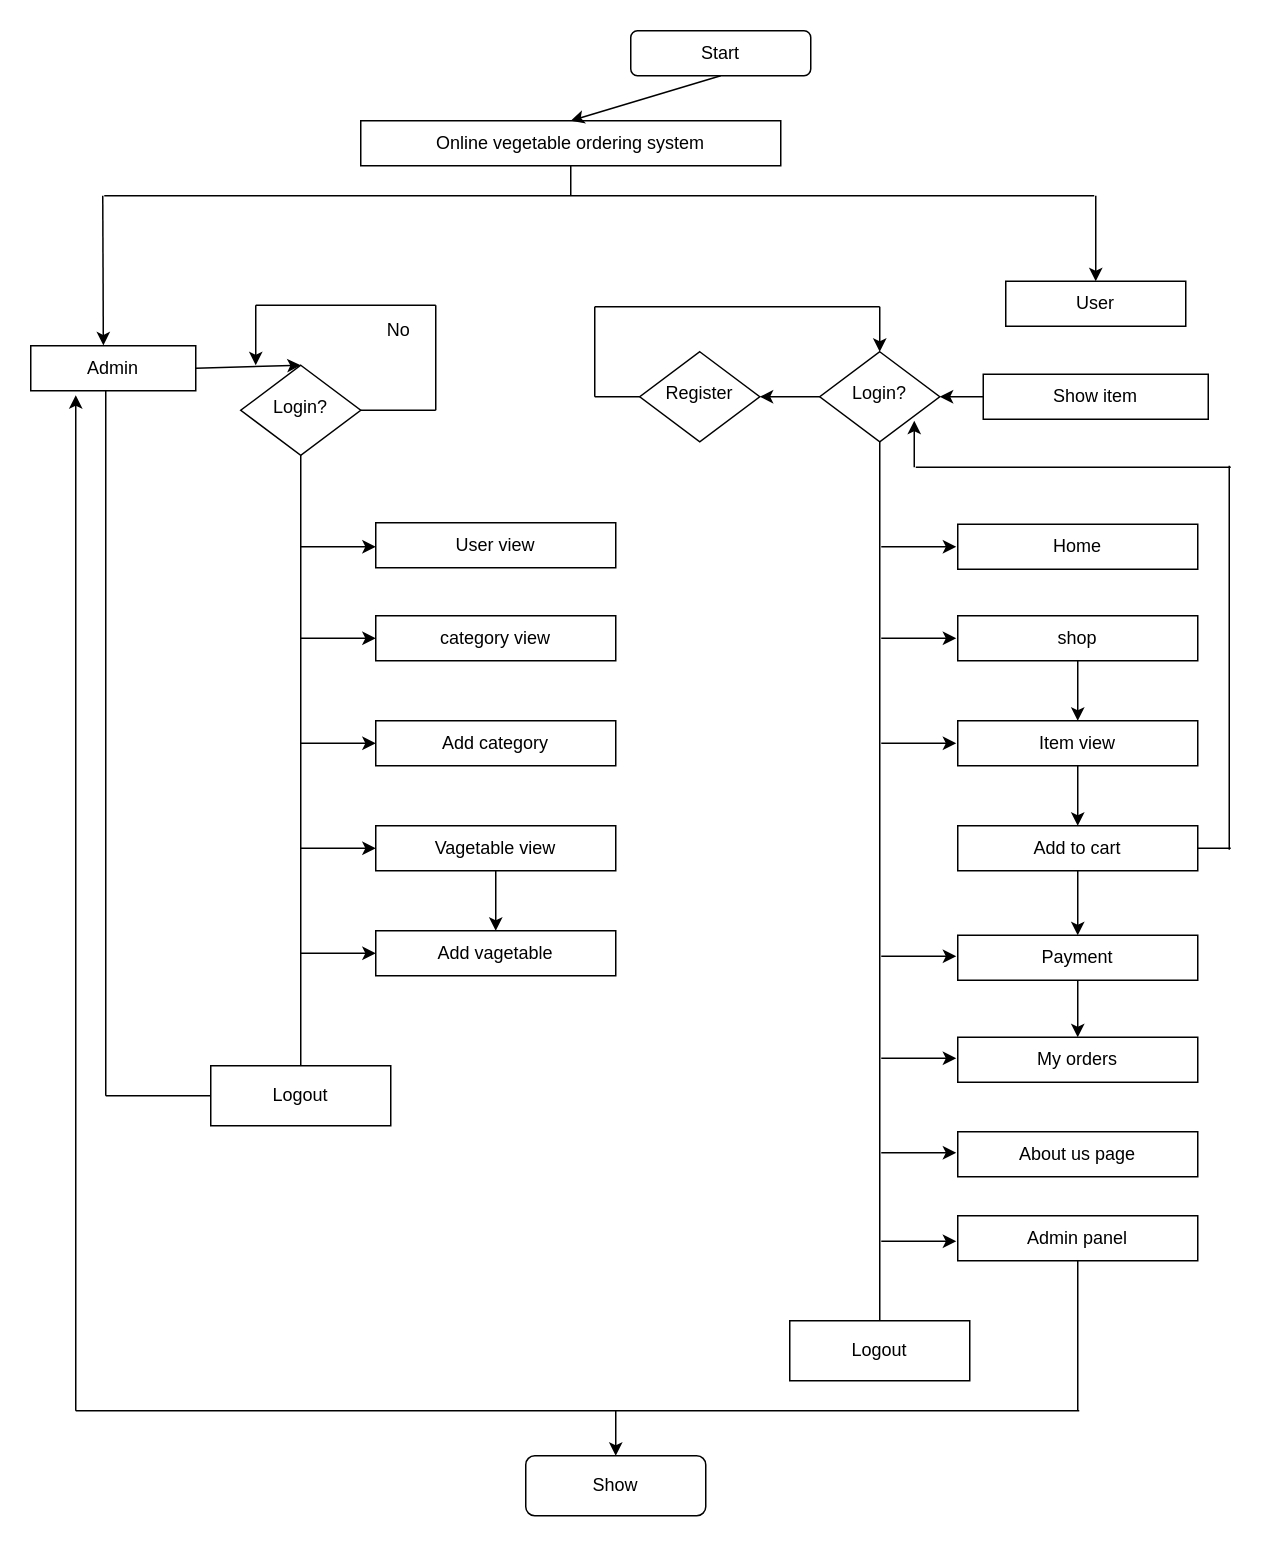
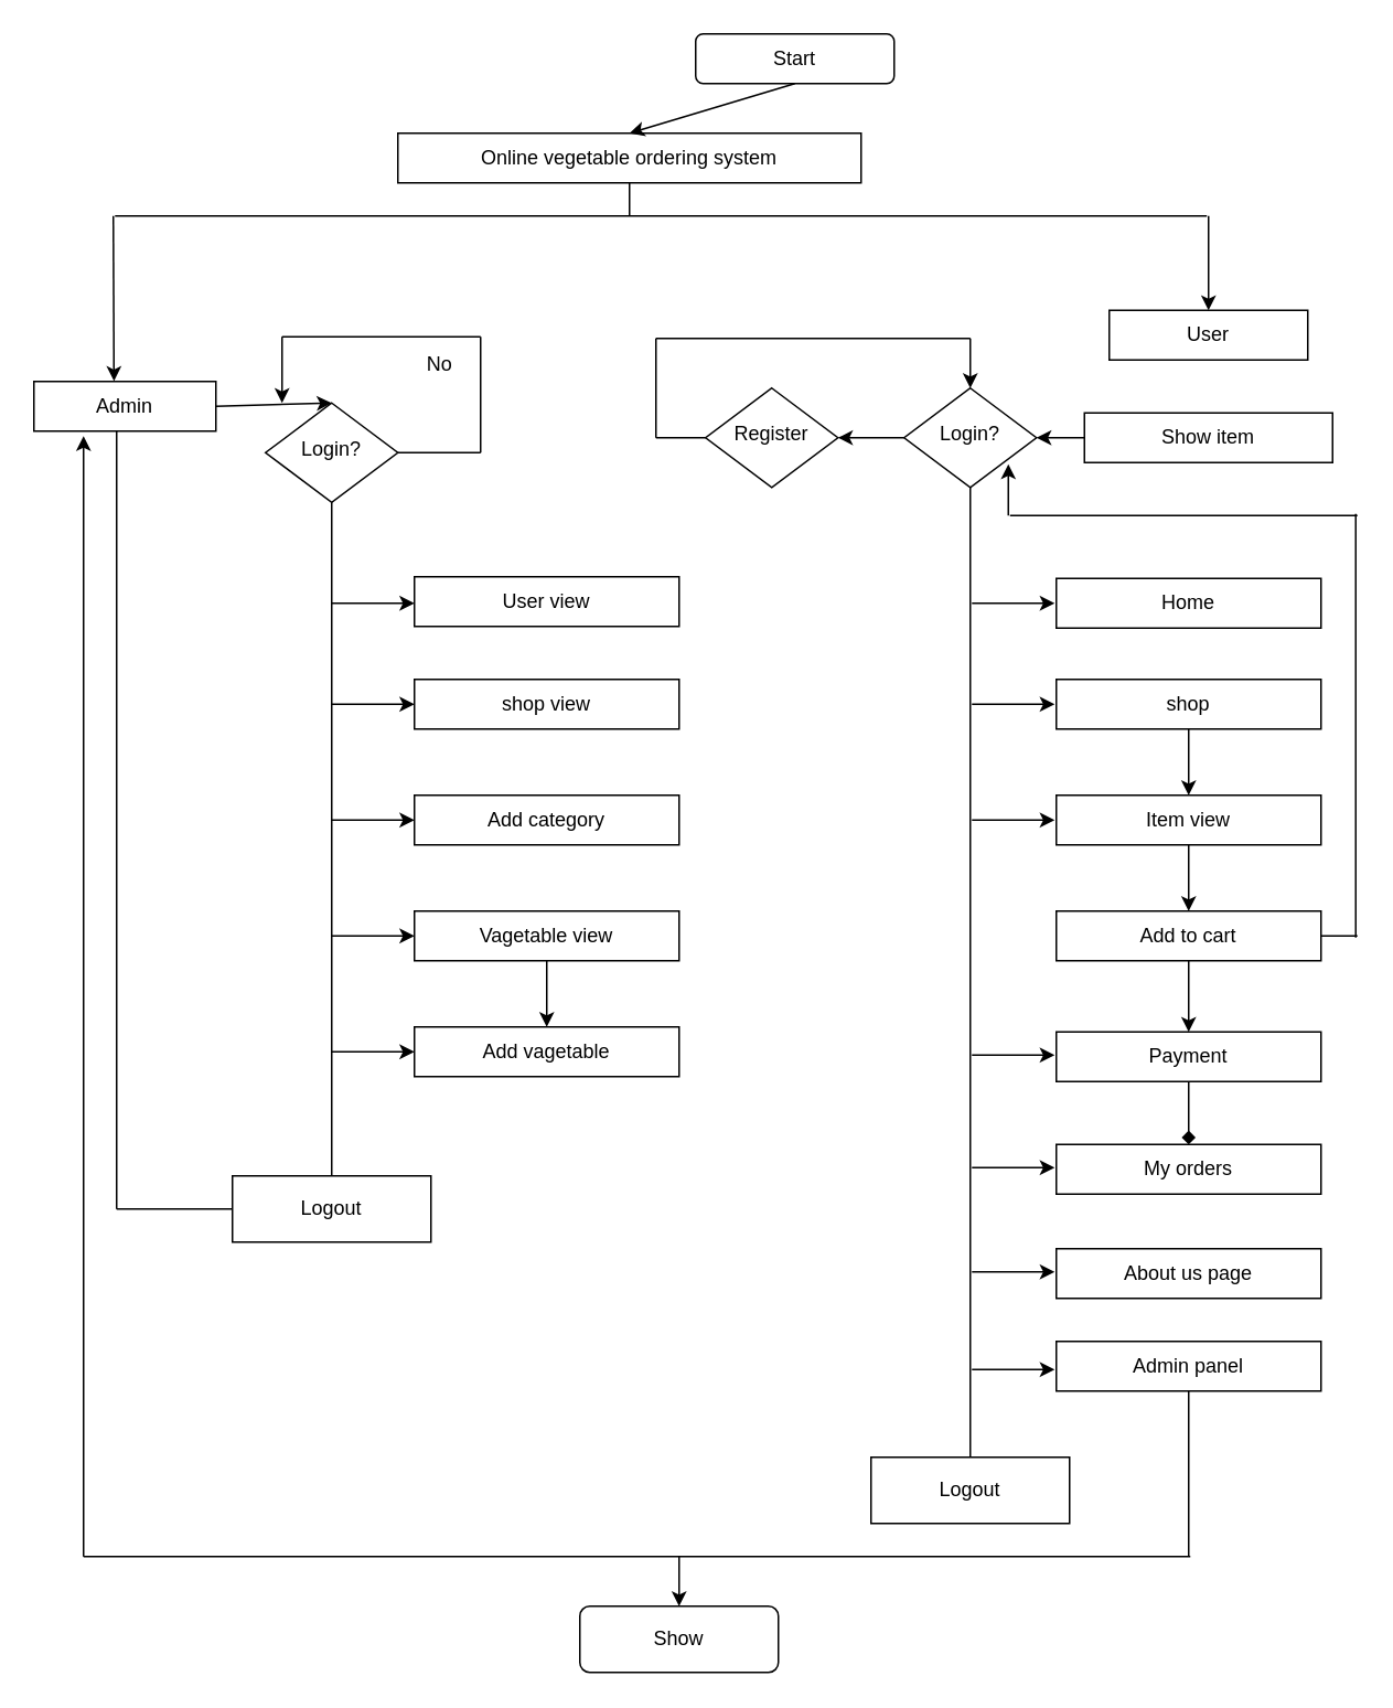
  <mxCell id="0" />
  <mxCell id="1" parent="0" />
  <mxCell id="2" value="Login?" style="rhombus;whiteSpace=wrap;html=1;shadow=0;fontFamily=Helvetica;fontSize=12;align=center;strokeWidth=1;spacing=6;spacingTop=-4;" parent="1" vertex="1"><mxGeometry x="546" y="234" width="80" height="60" as="geometry" /></mxCell>
  <mxCell id="3" value="User" style="whiteSpace=wrap;html=1;" parent="1" vertex="1"><mxGeometry x="670" y="187" width="120" height="30" as="geometry" /></mxCell>
  <mxCell id="4" value="Admin" style="whiteSpace=wrap;html=1;" parent="1" vertex="1"><mxGeometry x="20" y="230" width="110" height="30" as="geometry" /></mxCell>
  <mxCell id="5" value="Start" style="rounded=1;whiteSpace=wrap;html=1;" parent="1" vertex="1"><mxGeometry x="420" y="20" width="120" height="30" as="geometry" /></mxCell>
  <mxCell id="6" value="Online vegetable ordering system" style="rounded=0;whiteSpace=wrap;html=1;" parent="1" vertex="1"><mxGeometry x="240" y="80" width="280" height="30" as="geometry" /></mxCell>
  <mxCell id="7" value="" style="endArrow=none;html=1;entryX=0.5;entryY=1;entryDx=0;entryDy=0;" parent="1" target="6" edge="1"><mxGeometry width="50" height="50" relative="1" as="geometry"><mxPoint x="380" y="130" as="sourcePoint" /><mxPoint x="320" y="210" as="targetPoint" /></mxGeometry></mxCell>
  <mxCell id="8" value="" style="endArrow=none;html=1;" parent="1" edge="1"><mxGeometry width="50" height="50" relative="1" as="geometry"><mxPoint x="69" y="130" as="sourcePoint" /><mxPoint x="729" y="130" as="targetPoint" /></mxGeometry></mxCell>
  <mxCell id="9" value="" style="endArrow=classic;html=1;entryX=0.44;entryY=-0.007;entryDx=0;entryDy=0;entryPerimeter=0;" parent="1" target="4" edge="1"><mxGeometry width="50" height="50" relative="1" as="geometry"><mxPoint x="68" y="130" as="sourcePoint" /><mxPoint x="70" y="187" as="targetPoint" /></mxGeometry></mxCell>
  <mxCell id="10" value="" style="endArrow=classic;html=1;entryX=0.5;entryY=0;entryDx=0;entryDy=0;" parent="1" target="3" edge="1"><mxGeometry width="50" height="50" relative="1" as="geometry"><mxPoint x="730" y="130" as="sourcePoint" /><mxPoint x="733" y="180" as="targetPoint" /></mxGeometry></mxCell>
  <mxCell id="11" value="" style="endArrow=classic;html=1;exitX=0.5;exitY=1;exitDx=0;exitDy=0;entryX=0.5;entryY=0;entryDx=0;entryDy=0;" parent="1" source="5" target="6" edge="1"><mxGeometry width="50" height="50" relative="1" as="geometry"><mxPoint x="270" y="260" as="sourcePoint" /><mxPoint x="320" y="210" as="targetPoint" /></mxGeometry></mxCell>
  <mxCell id="12" value="Show item" style="rounded=0;whiteSpace=wrap;html=1;" parent="1" vertex="1"><mxGeometry x="655" y="249" width="150" height="30" as="geometry" /></mxCell>
  <mxCell id="13" style="edgeStyle=orthogonalEdgeStyle;rounded=0;orthogonalLoop=1;jettySize=auto;html=1;exitX=0.5;exitY=1;exitDx=0;exitDy=0;" parent="1" source="2" target="2" edge="1"><mxGeometry relative="1" as="geometry" /></mxCell>
  <mxCell id="14" value="" style="endArrow=classic;html=1;exitX=0;exitY=0.5;exitDx=0;exitDy=0;entryX=1;entryY=0.5;entryDx=0;entryDy=0;" parent="1" source="12" target="2" edge="1"><mxGeometry width="50" height="50" relative="1" as="geometry"><mxPoint x="344" y="294" as="sourcePoint" /><mxPoint x="394" y="244" as="targetPoint" /><Array as="points" /></mxGeometry></mxCell>
  <mxCell id="15" value="Register" style="rhombus;whiteSpace=wrap;html=1;shadow=0;fontFamily=Helvetica;fontSize=12;align=center;strokeWidth=1;spacing=6;spacingTop=-4;" parent="1" vertex="1"><mxGeometry x="426" y="234" width="80" height="60" as="geometry" /></mxCell>
  <mxCell id="16" value="" style="endArrow=classic;html=1;exitX=0;exitY=0.5;exitDx=0;exitDy=0;entryX=1;entryY=0.5;entryDx=0;entryDy=0;" parent="1" source="2" target="15" edge="1"><mxGeometry width="50" height="50" relative="1" as="geometry"><mxPoint x="376" y="294" as="sourcePoint" /><mxPoint x="426" y="244" as="targetPoint" /><Array as="points" /></mxGeometry></mxCell>
  <mxCell id="17" value="" style="endArrow=none;html=1;exitX=0;exitY=0.5;exitDx=0;exitDy=0;" parent="1" source="15" edge="1"><mxGeometry width="50" height="50" relative="1" as="geometry"><mxPoint x="376" y="264" as="sourcePoint" /><mxPoint x="396" y="264" as="targetPoint" /></mxGeometry></mxCell>
  <mxCell id="18" value="" style="endArrow=none;html=1;" parent="1" edge="1"><mxGeometry width="50" height="50" relative="1" as="geometry"><mxPoint x="396" y="264" as="sourcePoint" /><mxPoint x="396" y="204" as="targetPoint" /></mxGeometry></mxCell>
  <mxCell id="19" value="" style="endArrow=none;html=1;" parent="1" edge="1"><mxGeometry width="50" height="50" relative="1" as="geometry"><mxPoint x="396" y="204" as="sourcePoint" /><mxPoint x="586" y="204" as="targetPoint" /></mxGeometry></mxCell>
  <mxCell id="20" value="" style="endArrow=classic;html=1;entryX=0.5;entryY=0;entryDx=0;entryDy=0;" parent="1" target="2" edge="1"><mxGeometry width="50" height="50" relative="1" as="geometry"><mxPoint x="586" y="204" as="sourcePoint" /><mxPoint x="426" y="214" as="targetPoint" /></mxGeometry></mxCell>
  <mxCell id="21" value="Login?" style="rhombus;whiteSpace=wrap;html=1;shadow=0;fontFamily=Helvetica;fontSize=12;align=center;strokeWidth=1;spacing=6;spacingTop=-4;" parent="1" vertex="1"><mxGeometry x="160" y="243" width="80" height="60" as="geometry" /></mxCell>
  <mxCell id="22" value="" style="endArrow=classic;html=1;exitX=1;exitY=0.5;exitDx=0;exitDy=0;entryX=0.5;entryY=0;entryDx=0;entryDy=0;" parent="1" source="4" target="21" edge="1"><mxGeometry width="50" height="50" relative="1" as="geometry"><mxPoint x="350" y="383" as="sourcePoint" /><mxPoint x="400" y="333" as="targetPoint" /><Array as="points" /></mxGeometry></mxCell>
  <mxCell id="23" value="" style="endArrow=none;html=1;exitX=1;exitY=0.5;exitDx=0;exitDy=0;" parent="1" source="21" edge="1"><mxGeometry width="50" height="50" relative="1" as="geometry"><mxPoint x="350" y="383" as="sourcePoint" /><mxPoint x="290" y="273" as="targetPoint" /></mxGeometry></mxCell>
  <mxCell id="24" value="" style="endArrow=none;html=1;" parent="1" edge="1"><mxGeometry width="50" height="50" relative="1" as="geometry"><mxPoint x="290" y="273" as="sourcePoint" /><mxPoint x="290" y="203" as="targetPoint" /></mxGeometry></mxCell>
  <mxCell id="25" value="" style="endArrow=none;html=1;" parent="1" edge="1"><mxGeometry width="50" height="50" relative="1" as="geometry"><mxPoint x="170" y="203" as="sourcePoint" /><mxPoint x="290" y="203" as="targetPoint" /></mxGeometry></mxCell>
  <mxCell id="26" value="" style="endArrow=classic;html=1;" parent="1" edge="1"><mxGeometry width="50" height="50" relative="1" as="geometry"><mxPoint x="170" y="203" as="sourcePoint" /><mxPoint x="170" y="243" as="targetPoint" /></mxGeometry></mxCell>
  <mxCell id="27" value="No" style="text;html=1;align=center;verticalAlign=middle;resizable=0;points=[];autosize=1;" parent="1" vertex="1"><mxGeometry x="250" y="210" width="30" height="20" as="geometry" /></mxCell>
  <mxCell id="28" value="" style="endArrow=none;html=1;exitX=0.5;exitY=1;exitDx=0;exitDy=0;entryX=0.5;entryY=0;entryDx=0;entryDy=0;" parent="1" source="21" target="29" edge="1"><mxGeometry width="50" height="50" relative="1" as="geometry"><mxPoint x="350" y="340" as="sourcePoint" /><mxPoint x="200" y="590" as="targetPoint" /><Array as="points"><mxPoint x="200" y="380" /></Array></mxGeometry></mxCell>
  <mxCell id="29" value="Logout" style="rounded=0;whiteSpace=wrap;html=1;" parent="1" vertex="1"><mxGeometry x="140" y="710" width="120" height="40" as="geometry" /></mxCell>
  <mxCell id="30" value="" style="endArrow=none;html=1;exitX=0;exitY=0.5;exitDx=0;exitDy=0;" parent="1" source="29" edge="1"><mxGeometry width="50" height="50" relative="1" as="geometry"><mxPoint x="350" y="466" as="sourcePoint" /><mxPoint x="70" y="730" as="targetPoint" /></mxGeometry></mxCell>
  <mxCell id="31" value="" style="endArrow=none;html=1;" parent="1" edge="1"><mxGeometry width="50" height="50" relative="1" as="geometry"><mxPoint x="70" y="260" as="sourcePoint" /><mxPoint x="70" y="730" as="targetPoint" /></mxGeometry></mxCell>
  <mxCell id="32" value="" style="endArrow=classic;html=1;" parent="1" edge="1"><mxGeometry width="50" height="50" relative="1" as="geometry"><mxPoint x="200" y="364" as="sourcePoint" /><mxPoint x="250" y="364" as="targetPoint" /></mxGeometry></mxCell>
  <mxCell id="33" value="User view" style="rounded=0;whiteSpace=wrap;html=1;" parent="1" vertex="1"><mxGeometry x="250" y="348" width="160" height="30" as="geometry" /></mxCell>
  <mxCell id="34" value="" style="endArrow=classic;html=1;" parent="1" edge="1"><mxGeometry width="50" height="50" relative="1" as="geometry"><mxPoint x="200" y="425" as="sourcePoint" /><mxPoint x="250" y="425" as="targetPoint" /></mxGeometry></mxCell>
- <mxCell id="35" value="category view" style="rounded=0;whiteSpace=wrap;html=1;" parent="1" vertex="1"><mxGeometry x="250" y="410" width="160" height="30" as="geometry" /></mxCell>
+ <mxCell id="35" value="shop view" style="rounded=0;whiteSpace=wrap;html=1;" parent="1" vertex="1"><mxGeometry x="250" y="410" width="160" height="30" as="geometry" /></mxCell>
  <mxCell id="36" value="Add category" style="rounded=0;whiteSpace=wrap;html=1;" parent="1" vertex="1"><mxGeometry x="250" y="480" width="160" height="30" as="geometry" /></mxCell>
  <mxCell id="37" value="Add vagetable" style="rounded=0;whiteSpace=wrap;html=1;" parent="1" vertex="1"><mxGeometry x="250" y="620" width="160" height="30" as="geometry" /></mxCell>
  <mxCell id="38" value="" style="edgeStyle=orthogonalEdgeStyle;rounded=0;orthogonalLoop=1;jettySize=auto;html=1;" parent="1" source="39" target="37" edge="1"><mxGeometry relative="1" as="geometry" /></mxCell>
  <mxCell id="39" value="Vagetable view" style="rounded=0;whiteSpace=wrap;html=1;" parent="1" vertex="1"><mxGeometry x="250" y="550" width="160" height="30" as="geometry" /></mxCell>
  <mxCell id="40" value="" style="endArrow=classic;html=1;entryX=0;entryY=0.5;entryDx=0;entryDy=0;" parent="1" target="36" edge="1"><mxGeometry width="50" height="50" relative="1" as="geometry"><mxPoint x="200" y="495" as="sourcePoint" /><mxPoint x="250" y="491.5" as="targetPoint" /></mxGeometry></mxCell>
  <mxCell id="41" value="" style="endArrow=classic;html=1;entryX=0;entryY=0.5;entryDx=0;entryDy=0;" parent="1" target="39" edge="1"><mxGeometry width="50" height="50" relative="1" as="geometry"><mxPoint x="200" y="565" as="sourcePoint" /><mxPoint x="260" y="435" as="targetPoint" /></mxGeometry></mxCell>
  <mxCell id="42" value="" style="endArrow=classic;html=1;entryX=0;entryY=0.5;entryDx=0;entryDy=0;" parent="1" target="37" edge="1"><mxGeometry width="50" height="50" relative="1" as="geometry"><mxPoint x="200" y="635" as="sourcePoint" /><mxPoint x="250" y="635" as="targetPoint" /></mxGeometry></mxCell>
  <mxCell id="43" value="" style="endArrow=classic;html=1;" parent="1" edge="1"><mxGeometry width="50" height="50" relative="1" as="geometry"><mxPoint x="587" y="364" as="sourcePoint" /><mxPoint x="637" y="364" as="targetPoint" /></mxGeometry></mxCell>
  <mxCell id="44" value="Home" style="rounded=0;whiteSpace=wrap;html=1;fontStyle=0;direction=west;" parent="1" vertex="1"><mxGeometry x="638" y="349" width="160" height="30" as="geometry" /></mxCell>
  <mxCell id="45" value="" style="endArrow=classic;html=1;" parent="1" edge="1"><mxGeometry width="50" height="50" relative="1" as="geometry"><mxPoint x="587" y="425" as="sourcePoint" /><mxPoint x="637" y="425" as="targetPoint" /></mxGeometry></mxCell>
  <mxCell id="46" value="shop" style="rounded=0;whiteSpace=wrap;html=1;" parent="1" vertex="1"><mxGeometry x="638" y="410" width="160" height="30" as="geometry" /></mxCell>
  <mxCell id="47" value="Item view" style="rounded=0;whiteSpace=wrap;html=1;" parent="1" vertex="1"><mxGeometry x="638" y="480" width="160" height="30" as="geometry" /></mxCell>
  <mxCell id="48" value="Payment" style="rounded=0;whiteSpace=wrap;html=1;" parent="1" vertex="1"><mxGeometry x="638" y="623" width="160" height="30" as="geometry" /></mxCell>
  <mxCell id="49" value="Add to cart" style="rounded=0;whiteSpace=wrap;html=1;" parent="1" vertex="1"><mxGeometry x="638" y="550" width="160" height="30" as="geometry" /></mxCell>
  <mxCell id="50" value="" style="endArrow=classic;html=1;entryX=0;entryY=0.5;entryDx=0;entryDy=0;" parent="1" edge="1"><mxGeometry width="50" height="50" relative="1" as="geometry"><mxPoint x="587" y="495" as="sourcePoint" /><mxPoint x="637" y="495" as="targetPoint" /></mxGeometry></mxCell>
  <mxCell id="51" value="" style="endArrow=classic;html=1;exitX=0.5;exitY=1;exitDx=0;exitDy=0;" parent="1" source="47" target="49" edge="1"><mxGeometry width="50" height="50" relative="1" as="geometry"><mxPoint x="587" y="565" as="sourcePoint" /><mxPoint x="637" y="565" as="targetPoint" /></mxGeometry></mxCell>
  <mxCell id="52" value="" style="endArrow=none;html=1;entryX=0.5;entryY=1;entryDx=0;entryDy=0;" parent="1" target="2" edge="1"><mxGeometry width="50" height="50" relative="1" as="geometry"><mxPoint x="586" y="910" as="sourcePoint" /><mxPoint x="582" y="294" as="targetPoint" /></mxGeometry></mxCell>
  <mxCell id="53" value="" style="endArrow=none;html=1;exitX=1;exitY=0.5;exitDx=0;exitDy=0;" parent="1" source="49" edge="1"><mxGeometry width="50" height="50" relative="1" as="geometry"><mxPoint x="430" y="490" as="sourcePoint" /><mxPoint x="820" y="565" as="targetPoint" /></mxGeometry></mxCell>
  <mxCell id="54" value="" style="endArrow=none;html=1;" parent="1" edge="1"><mxGeometry width="50" height="50" relative="1" as="geometry"><mxPoint x="819" y="566" as="sourcePoint" /><mxPoint x="819" y="310" as="targetPoint" /></mxGeometry></mxCell>
  <mxCell id="55" value="" style="endArrow=none;html=1;" parent="1" edge="1"><mxGeometry width="50" height="50" relative="1" as="geometry"><mxPoint x="820" y="311" as="sourcePoint" /><mxPoint x="610" y="311" as="targetPoint" /></mxGeometry></mxCell>
  <mxCell id="56" value="" style="endArrow=classic;html=1;entryX=1;entryY=1;entryDx=0;entryDy=0;" parent="1" edge="1"><mxGeometry width="50" height="50" relative="1" as="geometry"><mxPoint x="609" y="311" as="sourcePoint" /><mxPoint x="609" y="280" as="targetPoint" /></mxGeometry></mxCell>
  <mxCell id="57" value="" style="endArrow=classic;html=1;entryX=0;entryY=0.5;entryDx=0;entryDy=0;" parent="1" edge="1"><mxGeometry width="50" height="50" relative="1" as="geometry"><mxPoint x="587" y="637" as="sourcePoint" /><mxPoint x="637" y="637" as="targetPoint" /></mxGeometry></mxCell>
  <mxCell id="58" value="My orders" style="rounded=0;whiteSpace=wrap;html=1;" parent="1" vertex="1"><mxGeometry x="638" y="691" width="160" height="30" as="geometry" /></mxCell>
  <mxCell id="59" value="" style="endArrow=classic;html=1;entryX=0;entryY=0.5;entryDx=0;entryDy=0;" parent="1" edge="1"><mxGeometry width="50" height="50" relative="1" as="geometry"><mxPoint x="587" y="705" as="sourcePoint" /><mxPoint x="637" y="705" as="targetPoint" /></mxGeometry></mxCell>
  <mxCell id="60" value="About us page" style="rounded=0;whiteSpace=wrap;html=1;" parent="1" vertex="1"><mxGeometry x="638" y="754" width="160" height="30" as="geometry" /></mxCell>
  <mxCell id="61" value="Admin panel" style="rounded=0;whiteSpace=wrap;html=1;" parent="1" vertex="1"><mxGeometry x="638" y="810" width="160" height="30" as="geometry" /></mxCell>
  <mxCell id="62" value="" style="endArrow=none;html=1;" parent="1" edge="1"><mxGeometry width="50" height="50" relative="1" as="geometry"><mxPoint x="719" y="940" as="sourcePoint" /><mxPoint x="50" y="940" as="targetPoint" /></mxGeometry></mxCell>
  <mxCell id="63" value="" style="endArrow=classic;html=1;" parent="1" edge="1"><mxGeometry width="50" height="50" relative="1" as="geometry"><mxPoint x="50" y="940" as="sourcePoint" /><mxPoint x="50" y="263" as="targetPoint" /><Array as="points"><mxPoint x="50" y="620" /></Array></mxGeometry></mxCell>
  <mxCell id="64" value="Logout" style="rounded=0;whiteSpace=wrap;html=1;" parent="1" vertex="1"><mxGeometry x="526" y="880" width="120" height="40" as="geometry" /></mxCell>
  <mxCell id="65" value="" style="endArrow=classic;html=1;entryX=0;entryY=0.5;entryDx=0;entryDy=0;" parent="1" edge="1"><mxGeometry width="50" height="50" relative="1" as="geometry"><mxPoint x="587" y="768" as="sourcePoint" /><mxPoint x="637" y="768" as="targetPoint" /></mxGeometry></mxCell>
  <mxCell id="66" value="" style="endArrow=classic;html=1;entryX=0;entryY=0.5;entryDx=0;entryDy=0;" parent="1" edge="1"><mxGeometry width="50" height="50" relative="1" as="geometry"><mxPoint x="587" y="827" as="sourcePoint" /><mxPoint x="637" y="827" as="targetPoint" /></mxGeometry></mxCell>
  <mxCell id="67" value="" style="endArrow=none;html=1;" parent="1" target="61" edge="1"><mxGeometry width="50" height="50" relative="1" as="geometry"><mxPoint x="718" y="940" as="sourcePoint" /><mxPoint x="430" y="660" as="targetPoint" /></mxGeometry></mxCell>
  <mxCell id="68" value="" style="endArrow=classic;html=1;exitX=0.5;exitY=1;exitDx=0;exitDy=0;entryX=0.5;entryY=0;entryDx=0;entryDy=0;" parent="1" source="46" target="47" edge="1"><mxGeometry width="50" height="50" relative="1" as="geometry"><mxPoint x="430" y="530" as="sourcePoint" /><mxPoint x="480" y="480" as="targetPoint" /></mxGeometry></mxCell>
  <mxCell id="69" value="" style="endArrow=classic;html=1;exitX=0.5;exitY=1;exitDx=0;exitDy=0;entryX=0.5;entryY=0;entryDx=0;entryDy=0;" parent="1" source="49" target="48" edge="1"><mxGeometry width="50" height="50" relative="1" as="geometry"><mxPoint x="430" y="670" as="sourcePoint" /><mxPoint x="480" y="620" as="targetPoint" /></mxGeometry></mxCell>
- <mxCell id="70" value="" style="endArrow=classic;html=1;exitX=0.5;exitY=1;exitDx=0;exitDy=0;entryX=0.5;entryY=0;entryDx=0;entryDy=0;" parent="1" source="48" target="58" edge="1"><mxGeometry width="50" height="50" relative="1" as="geometry"><mxPoint x="430" y="650" as="sourcePoint" /><mxPoint x="480" y="600" as="targetPoint" /></mxGeometry></mxCell>
+ <mxCell id="70" value="" style="endArrow=diamond;html=1;exitX=0.5;exitY=1;exitDx=0;exitDy=0;entryX=0.5;entryY=0;entryDx=0;entryDy=0;" parent="1" source="48" target="58" edge="1"><mxGeometry width="50" height="50" relative="1" as="geometry"><mxPoint x="430" y="650" as="sourcePoint" /><mxPoint x="480" y="600" as="targetPoint" /></mxGeometry></mxCell>
  <mxCell id="71" value="" style="endArrow=classic;html=1;" parent="1" edge="1"><mxGeometry width="50" height="50" relative="1" as="geometry"><mxPoint x="410" y="940" as="sourcePoint" /><mxPoint x="410" y="970" as="targetPoint" /></mxGeometry></mxCell>
  <mxCell id="72" value="Show" style="rounded=1;whiteSpace=wrap;html=1;" parent="1" vertex="1"><mxGeometry x="350" y="970" width="120" height="40" as="geometry" /></mxCell>
